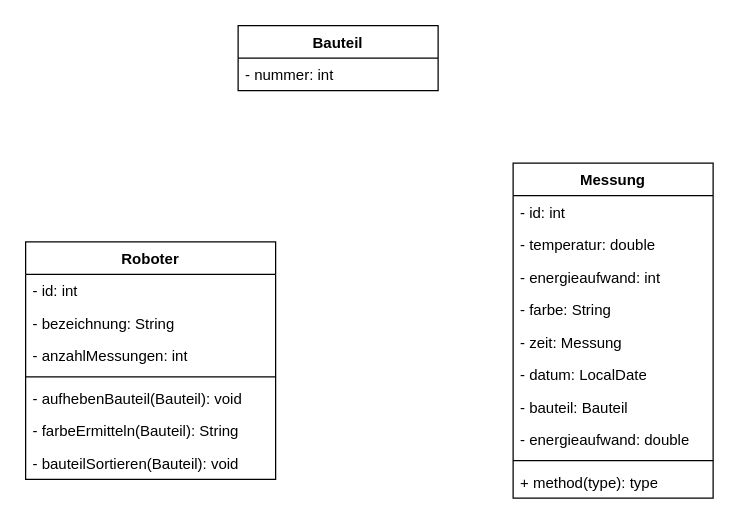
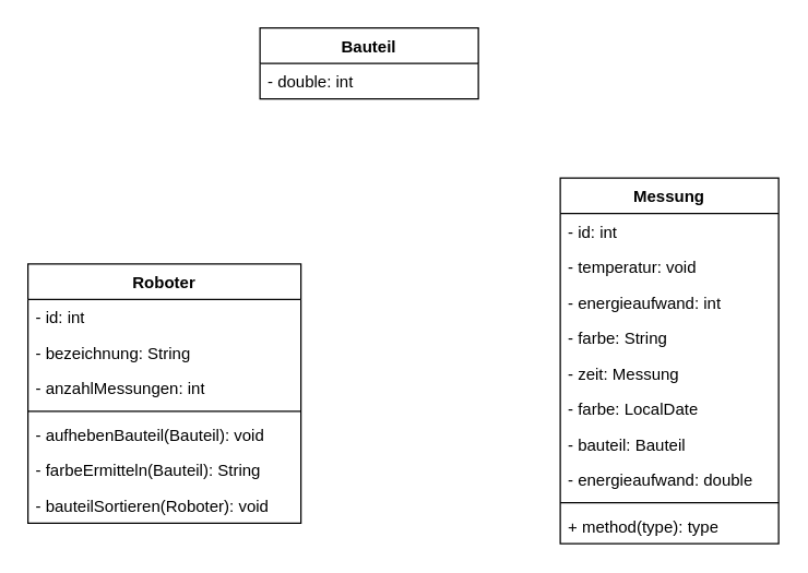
  <mxCell id="0" />
  <mxCell id="1" parent="0" />
  <mxCell id="2" value="Bauteil" style="swimlane;fontStyle=1;align=center;verticalAlign=top;childLayout=stackLayout;horizontal=1;startSize=26;horizontalStack=0;resizeParent=1;resizeParentMax=0;resizeLast=0;collapsible=1;marginBottom=0;whiteSpace=wrap;html=1;" vertex="1" parent="1"><mxGeometry x="190" y="20" width="160" height="52" as="geometry" /></mxCell>
- <mxCell id="3" value="- nummer: int" style="text;strokeColor=none;fillColor=none;align=left;verticalAlign=top;spacingLeft=4;spacingRight=4;overflow=hidden;rotatable=0;points=[[0,0.5],[1,0.5]];portConstraint=eastwest;whiteSpace=wrap;html=1;" vertex="1" parent="2"><mxGeometry y="26" width="160" height="26" as="geometry" /></mxCell>
+ <mxCell id="3" value="- double: int" style="text;strokeColor=none;fillColor=none;align=left;verticalAlign=top;spacingLeft=4;spacingRight=4;overflow=hidden;rotatable=0;points=[[0,0.5],[1,0.5]];portConstraint=eastwest;whiteSpace=wrap;html=1;" vertex="1" parent="2"><mxGeometry y="26" width="160" height="26" as="geometry" /></mxCell>
  <mxCell id="4" value="Messung" style="swimlane;fontStyle=1;align=center;verticalAlign=top;childLayout=stackLayout;horizontal=1;startSize=26;horizontalStack=0;resizeParent=1;resizeParentMax=0;resizeLast=0;collapsible=1;marginBottom=0;whiteSpace=wrap;html=1;" vertex="1" parent="1"><mxGeometry x="410" y="130" width="160" height="268" as="geometry" /></mxCell>
  <mxCell id="5" value="- id: int" style="text;strokeColor=none;fillColor=none;align=left;verticalAlign=top;spacingLeft=4;spacingRight=4;overflow=hidden;rotatable=0;points=[[0,0.5],[1,0.5]];portConstraint=eastwest;whiteSpace=wrap;html=1;" vertex="1" parent="4"><mxGeometry y="26" width="160" height="26" as="geometry" /></mxCell>
- <mxCell id="6" value="- temperatur: double " style="text;strokeColor=none;fillColor=none;align=left;verticalAlign=top;spacingLeft=4;spacingRight=4;overflow=hidden;rotatable=0;points=[[0,0.5],[1,0.5]];portConstraint=eastwest;whiteSpace=wrap;html=1;" vertex="1" parent="4"><mxGeometry y="52" width="160" height="26" as="geometry" /></mxCell>
+ <mxCell id="6" value="- temperatur: void " style="text;strokeColor=none;fillColor=none;align=left;verticalAlign=top;spacingLeft=4;spacingRight=4;overflow=hidden;rotatable=0;points=[[0,0.5],[1,0.5]];portConstraint=eastwest;whiteSpace=wrap;html=1;" vertex="1" parent="4"><mxGeometry y="52" width="160" height="26" as="geometry" /></mxCell>
  <mxCell id="7" value="- energieaufwand: int" style="text;strokeColor=none;fillColor=none;align=left;verticalAlign=top;spacingLeft=4;spacingRight=4;overflow=hidden;rotatable=0;points=[[0,0.5],[1,0.5]];portConstraint=eastwest;whiteSpace=wrap;html=1;" vertex="1" parent="4"><mxGeometry y="78" width="160" height="26" as="geometry" /></mxCell>
  <mxCell id="8" value="- farbe: String" style="text;strokeColor=none;fillColor=none;align=left;verticalAlign=top;spacingLeft=4;spacingRight=4;overflow=hidden;rotatable=0;points=[[0,0.5],[1,0.5]];portConstraint=eastwest;whiteSpace=wrap;html=1;" vertex="1" parent="4"><mxGeometry y="104" width="160" height="26" as="geometry" /></mxCell>
  <mxCell id="9" value="- zeit: Messung" style="text;strokeColor=none;fillColor=none;align=left;verticalAlign=top;spacingLeft=4;spacingRight=4;overflow=hidden;rotatable=0;points=[[0,0.5],[1,0.5]];portConstraint=eastwest;whiteSpace=wrap;html=1;" vertex="1" parent="4"><mxGeometry y="130" width="160" height="26" as="geometry" /></mxCell>
- <mxCell id="10" value="- datum: LocalDate" style="text;strokeColor=none;fillColor=none;align=left;verticalAlign=top;spacingLeft=4;spacingRight=4;overflow=hidden;rotatable=0;points=[[0,0.5],[1,0.5]];portConstraint=eastwest;whiteSpace=wrap;html=1;" vertex="1" parent="4"><mxGeometry y="156" width="160" height="26" as="geometry" /></mxCell>
+ <mxCell id="10" value="- farbe: LocalDate" style="text;strokeColor=none;fillColor=none;align=left;verticalAlign=top;spacingLeft=4;spacingRight=4;overflow=hidden;rotatable=0;points=[[0,0.5],[1,0.5]];portConstraint=eastwest;whiteSpace=wrap;html=1;" vertex="1" parent="4"><mxGeometry y="156" width="160" height="26" as="geometry" /></mxCell>
  <mxCell id="11" value="- bauteil: Bauteil" style="text;strokeColor=none;fillColor=none;align=left;verticalAlign=top;spacingLeft=4;spacingRight=4;overflow=hidden;rotatable=0;points=[[0,0.5],[1,0.5]];portConstraint=eastwest;whiteSpace=wrap;html=1;" vertex="1" parent="4"><mxGeometry y="182" width="160" height="26" as="geometry" /></mxCell>
  <mxCell id="12" value="- energieaufwand: double" style="text;strokeColor=none;fillColor=none;align=left;verticalAlign=top;spacingLeft=4;spacingRight=4;overflow=hidden;rotatable=0;points=[[0,0.5],[1,0.5]];portConstraint=eastwest;whiteSpace=wrap;html=1;" vertex="1" parent="4"><mxGeometry y="208" width="160" height="26" as="geometry" /></mxCell>
  <mxCell id="13" value="" style="line;strokeWidth=1;fillColor=none;align=left;verticalAlign=middle;spacingTop=-1;spacingLeft=3;spacingRight=3;rotatable=0;labelPosition=right;points=[];portConstraint=eastwest;strokeColor=inherit;" vertex="1" parent="4"><mxGeometry y="234" width="160" height="8" as="geometry" /></mxCell>
  <mxCell id="14" value="+ method(type): type" style="text;strokeColor=none;fillColor=none;align=left;verticalAlign=top;spacingLeft=4;spacingRight=4;overflow=hidden;rotatable=0;points=[[0,0.5],[1,0.5]];portConstraint=eastwest;whiteSpace=wrap;html=1;" vertex="1" parent="4"><mxGeometry y="242" width="160" height="26" as="geometry" /></mxCell>
  <mxCell id="15" value="Roboter" style="swimlane;fontStyle=1;align=center;verticalAlign=top;childLayout=stackLayout;horizontal=1;startSize=26;horizontalStack=0;resizeParent=1;resizeParentMax=0;resizeLast=0;collapsible=1;marginBottom=0;whiteSpace=wrap;html=1;" vertex="1" parent="1"><mxGeometry x="20" y="193" width="200" height="190" as="geometry" /></mxCell>
  <mxCell id="16" value="- id: int" style="text;strokeColor=none;fillColor=none;align=left;verticalAlign=top;spacingLeft=4;spacingRight=4;overflow=hidden;rotatable=0;points=[[0,0.5],[1,0.5]];portConstraint=eastwest;whiteSpace=wrap;html=1;" vertex="1" parent="15"><mxGeometry y="26" width="200" height="26" as="geometry" /></mxCell>
  <mxCell id="17" value="- bezeichnung: String" style="text;strokeColor=none;fillColor=none;align=left;verticalAlign=top;spacingLeft=4;spacingRight=4;overflow=hidden;rotatable=0;points=[[0,0.5],[1,0.5]];portConstraint=eastwest;whiteSpace=wrap;html=1;" vertex="1" parent="15"><mxGeometry y="52" width="200" height="26" as="geometry" /></mxCell>
  <mxCell id="18" value="- anzahlMessungen: int" style="text;strokeColor=none;fillColor=none;align=left;verticalAlign=top;spacingLeft=4;spacingRight=4;overflow=hidden;rotatable=0;points=[[0,0.5],[1,0.5]];portConstraint=eastwest;whiteSpace=wrap;html=1;" vertex="1" parent="15"><mxGeometry y="78" width="200" height="26" as="geometry" /></mxCell>
  <mxCell id="19" value="" style="line;strokeWidth=1;fillColor=none;align=left;verticalAlign=middle;spacingTop=-1;spacingLeft=3;spacingRight=3;rotatable=0;labelPosition=right;points=[];portConstraint=eastwest;strokeColor=inherit;" vertex="1" parent="15"><mxGeometry y="104" width="200" height="8" as="geometry" /></mxCell>
  <mxCell id="20" value="- aufhebenBauteil(Bauteil): void" style="text;strokeColor=none;fillColor=none;align=left;verticalAlign=top;spacingLeft=4;spacingRight=4;overflow=hidden;rotatable=0;points=[[0,0.5],[1,0.5]];portConstraint=eastwest;whiteSpace=wrap;html=1;" vertex="1" parent="15"><mxGeometry y="112" width="200" height="26" as="geometry" /></mxCell>
  <mxCell id="21" value="- farbeErmitteln(Bauteil): String" style="text;strokeColor=none;fillColor=none;align=left;verticalAlign=top;spacingLeft=4;spacingRight=4;overflow=hidden;rotatable=0;points=[[0,0.5],[1,0.5]];portConstraint=eastwest;whiteSpace=wrap;html=1;" vertex="1" parent="15"><mxGeometry y="138" width="200" height="26" as="geometry" /></mxCell>
- <mxCell id="22" value="- bauteilSortieren(Bauteil): void" style="text;strokeColor=none;fillColor=none;align=left;verticalAlign=top;spacingLeft=4;spacingRight=4;overflow=hidden;rotatable=0;points=[[0,0.5],[1,0.5]];portConstraint=eastwest;whiteSpace=wrap;html=1;" vertex="1" parent="15"><mxGeometry y="164" width="200" height="26" as="geometry" /></mxCell>
+ <mxCell id="22" value="- bauteilSortieren(Roboter): void" style="text;strokeColor=none;fillColor=none;align=left;verticalAlign=top;spacingLeft=4;spacingRight=4;overflow=hidden;rotatable=0;points=[[0,0.5],[1,0.5]];portConstraint=eastwest;whiteSpace=wrap;html=1;" vertex="1" parent="15"><mxGeometry y="164" width="200" height="26" as="geometry" /></mxCell>
